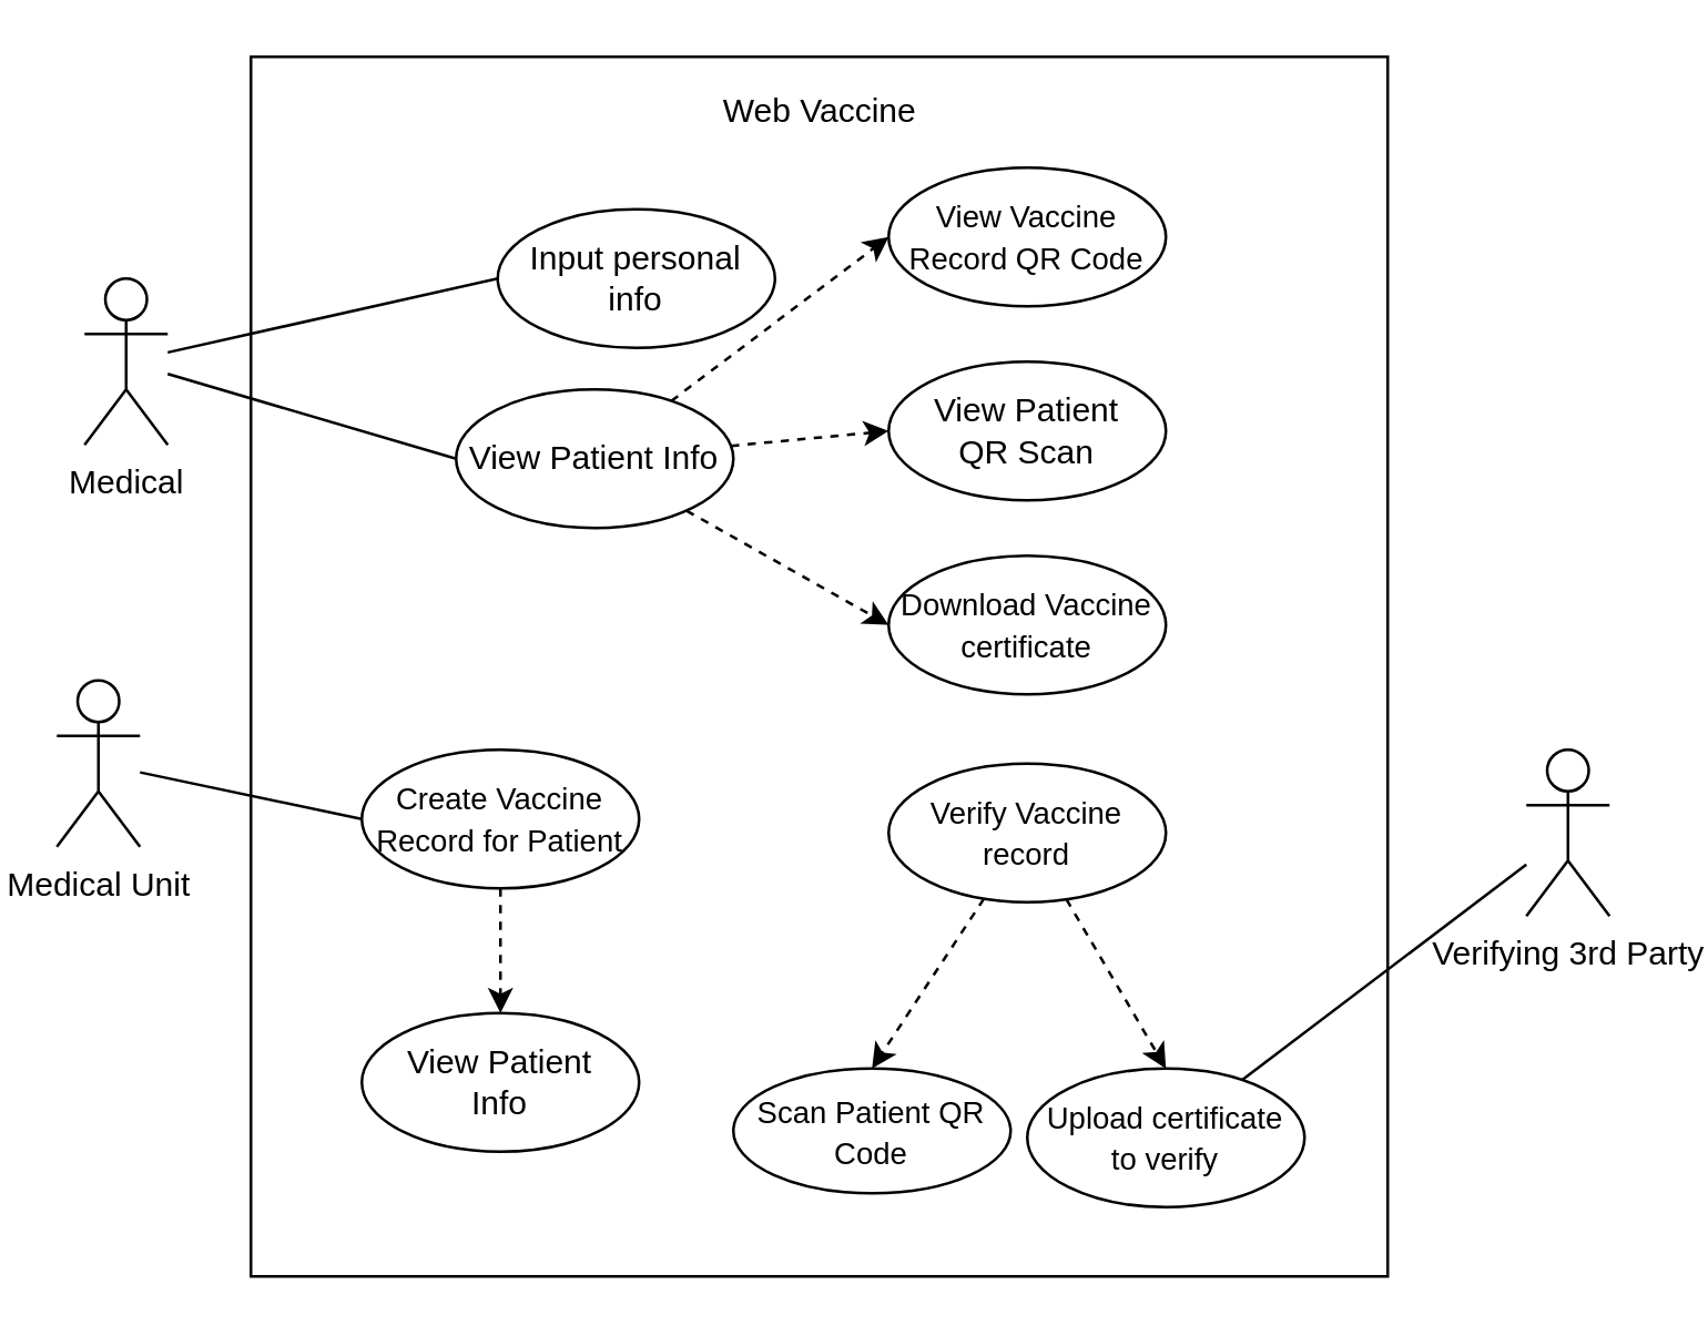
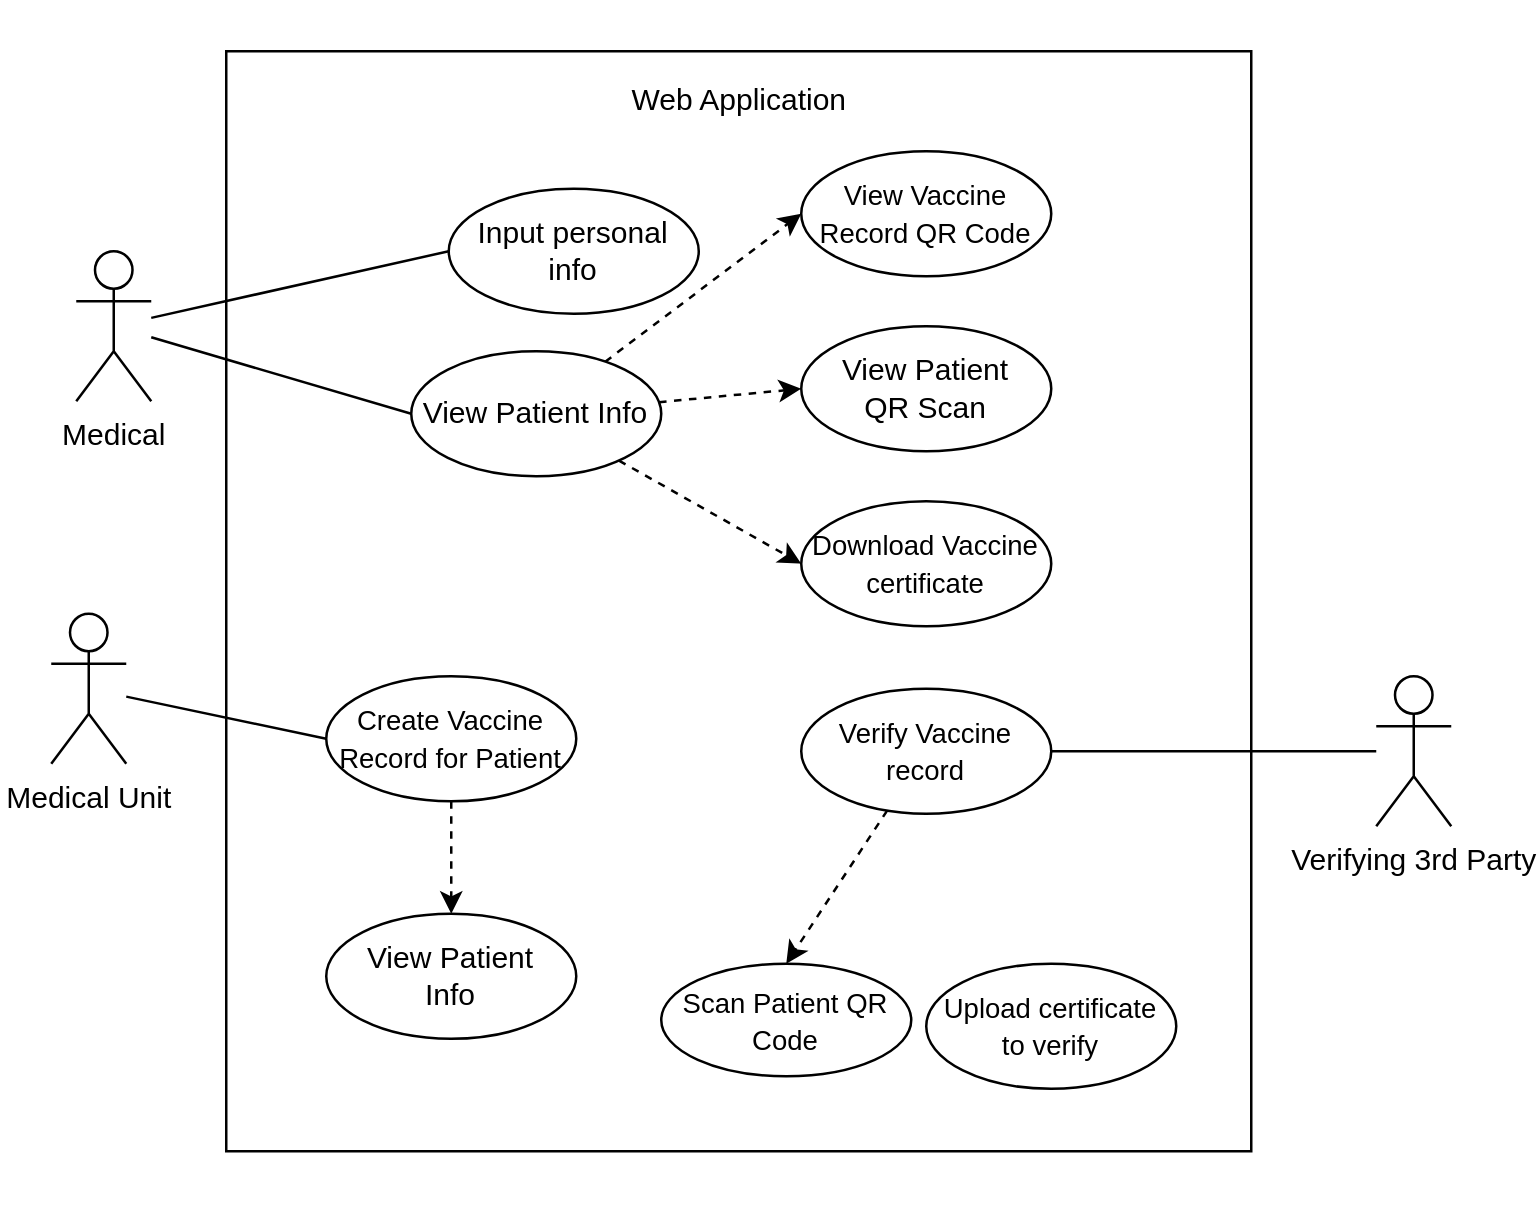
  <mxCell id="0" />
  <mxCell id="1" parent="0" />
  <mxCell id="2" value="" style="rounded=0;whiteSpace=wrap;html=1;" vertex="1" parent="1"><mxGeometry x="90" y="20" width="410" height="440" as="geometry" /></mxCell>
- <mxCell id="3" value="Web Vaccine" style="text;html=1;align=center;verticalAlign=middle;resizable=0;points=[];autosize=1;strokeColor=none;fillColor=none;" vertex="1" parent="1"><mxGeometry x="245" y="30" width="100" height="20" as="geometry" /></mxCell>
+ <mxCell id="3" value="Web Application" style="text;html=1;align=center;verticalAlign=middle;resizable=0;points=[];autosize=1;strokeColor=none;fillColor=none;" vertex="1" parent="1"><mxGeometry x="245" y="30" width="100" height="20" as="geometry" /></mxCell>
  <mxCell id="4" style="edgeStyle=none;rounded=0;orthogonalLoop=1;jettySize=auto;html=1;entryX=0;entryY=0.5;entryDx=0;entryDy=0;fontSize=11;endArrow=none;endFill=0;" edge="1" parent="1" source="6" target="14"><mxGeometry relative="1" as="geometry" /></mxCell>
  <mxCell id="5" style="edgeStyle=none;rounded=0;orthogonalLoop=1;jettySize=auto;html=1;entryX=0;entryY=0.5;entryDx=0;entryDy=0;fontSize=11;endArrow=none;endFill=0;" edge="1" parent="1" source="6" target="27"><mxGeometry relative="1" as="geometry" /></mxCell>
  <mxCell id="6" value="Medical" style="shape=umlActor;verticalLabelPosition=bottom;verticalAlign=top;html=1;outlineConnect=0;" vertex="1" parent="1"><mxGeometry x="30" y="100" width="30" height="60" as="geometry" /></mxCell>
  <mxCell id="7" style="rounded=0;orthogonalLoop=1;jettySize=auto;html=1;entryX=0;entryY=0.5;entryDx=0;entryDy=0;fontSize=11;endArrow=none;endFill=0;" edge="1" parent="1" source="8" target="13"><mxGeometry relative="1" as="geometry" /></mxCell>
  <mxCell id="8" value="Medical Unit" style="shape=umlActor;verticalLabelPosition=bottom;verticalAlign=top;html=1;outlineConnect=0;" vertex="1" parent="1"><mxGeometry x="20" y="245" width="30" height="60" as="geometry" /></mxCell>
- <mxCell id="9" style="edgeStyle=none;rounded=0;orthogonalLoop=1;jettySize=auto;html=1;fontSize=11;endArrow=none;endFill=0;" edge="1" parent="1" source="10" target="18"><mxGeometry relative="1" as="geometry" /></mxCell>
+ <mxCell id="9" style="edgeStyle=none;rounded=0;orthogonalLoop=1;jettySize=auto;html=1;fontSize=11;endArrow=none;endFill=0;" edge="1" parent="1" source="10" target="21"><mxGeometry relative="1" as="geometry" /></mxCell>
  <mxCell id="10" value="Verifying 3rd Party" style="shape=umlActor;verticalLabelPosition=bottom;verticalAlign=top;html=1;outlineConnect=0;" vertex="1" parent="1"><mxGeometry x="550" y="270" width="30" height="60" as="geometry" /></mxCell>
  <mxCell id="11" value="View Patient&lt;br&gt;Info" style="ellipse;whiteSpace=wrap;html=1;" vertex="1" parent="1"><mxGeometry x="130" y="365" width="100" height="50" as="geometry" /></mxCell>
  <mxCell id="12" value="" style="edgeStyle=none;rounded=0;orthogonalLoop=1;jettySize=auto;html=1;fontSize=11;endArrow=classic;endFill=1;dashed=1;" edge="1" parent="1" source="13" target="11"><mxGeometry relative="1" as="geometry"><Array as="points"><mxPoint x="180" y="345" /></Array></mxGeometry></mxCell>
  <mxCell id="13" value="&lt;font style=&quot;font-size: 11px&quot;&gt;Create Vaccine Record for Patient&lt;/font&gt;" style="ellipse;whiteSpace=wrap;html=1;" vertex="1" parent="1"><mxGeometry x="130" y="270" width="100" height="50" as="geometry" /></mxCell>
  <mxCell id="14" value="Input personal info" style="ellipse;whiteSpace=wrap;html=1;" vertex="1" parent="1"><mxGeometry x="179" y="75" width="100" height="50" as="geometry" /></mxCell>
  <mxCell id="15" value="View Patient&lt;br&gt;QR Scan" style="ellipse;whiteSpace=wrap;html=1;" vertex="1" parent="1"><mxGeometry x="320" y="130" width="100" height="50" as="geometry" /></mxCell>
  <mxCell id="16" value="&lt;font style=&quot;font-size: 11px&quot;&gt;View Vaccine Record QR Code&lt;/font&gt;" style="ellipse;whiteSpace=wrap;html=1;" vertex="1" parent="1"><mxGeometry x="320" y="60" width="100" height="50" as="geometry" /></mxCell>
  <mxCell id="17" value="&lt;font style=&quot;font-size: 11px&quot;&gt;Download Vaccine&lt;br&gt;certificate&lt;br&gt;&lt;/font&gt;" style="ellipse;whiteSpace=wrap;html=1;" vertex="1" parent="1"><mxGeometry x="320" y="200" width="100" height="50" as="geometry" /></mxCell>
  <mxCell id="18" value="&lt;font style=&quot;font-size: 11px&quot;&gt;Upload certificate&lt;br&gt;to verify&lt;br&gt;&lt;/font&gt;" style="ellipse;whiteSpace=wrap;html=1;" vertex="1" parent="1"><mxGeometry x="370" y="385" width="100" height="50" as="geometry" /></mxCell>
- <mxCell id="19" style="edgeStyle=none;rounded=0;orthogonalLoop=1;jettySize=auto;html=1;entryX=0.5;entryY=0;entryDx=0;entryDy=0;dashed=1;fontSize=11;endArrow=classic;endFill=1;" edge="1" parent="1" source="21" target="18"><mxGeometry relative="1" as="geometry" /></mxCell>
  <mxCell id="20" style="edgeStyle=none;rounded=0;orthogonalLoop=1;jettySize=auto;html=1;entryX=0.5;entryY=0;entryDx=0;entryDy=0;dashed=1;fontSize=11;endArrow=classic;endFill=1;" edge="1" parent="1" source="21" target="23"><mxGeometry relative="1" as="geometry" /></mxCell>
  <mxCell id="21" value="&lt;font style=&quot;font-size: 11px&quot;&gt;Verify Vaccine record&lt;br&gt;&lt;/font&gt;" style="ellipse;whiteSpace=wrap;html=1;" vertex="1" parent="1"><mxGeometry x="320" y="275" width="100" height="50" as="geometry" /></mxCell>
  <mxCell id="22" style="edgeStyle=orthogonalEdgeStyle;rounded=0;orthogonalLoop=1;jettySize=auto;html=1;exitX=0.5;exitY=1;exitDx=0;exitDy=0;fontSize=11;" edge="1" parent="1" source="21" target="21"><mxGeometry relative="1" as="geometry" /></mxCell>
  <mxCell id="23" value="&lt;font style=&quot;font-size: 11px&quot;&gt;Scan Patient QR Code&lt;br&gt;&lt;/font&gt;" style="ellipse;whiteSpace=wrap;html=1;" vertex="1" parent="1"><mxGeometry x="264" y="385" width="100" height="45" as="geometry" /></mxCell>
  <mxCell id="24" style="edgeStyle=none;rounded=0;orthogonalLoop=1;jettySize=auto;html=1;entryX=0;entryY=0.5;entryDx=0;entryDy=0;dashed=1;fontSize=11;endArrow=classic;endFill=1;" edge="1" parent="1" source="27" target="16"><mxGeometry relative="1" as="geometry" /></mxCell>
  <mxCell id="25" style="edgeStyle=none;rounded=0;orthogonalLoop=1;jettySize=auto;html=1;entryX=0;entryY=0.5;entryDx=0;entryDy=0;dashed=1;fontSize=11;endArrow=classic;endFill=1;" edge="1" parent="1" source="27" target="15"><mxGeometry relative="1" as="geometry" /></mxCell>
  <mxCell id="26" style="edgeStyle=none;rounded=0;orthogonalLoop=1;jettySize=auto;html=1;entryX=0;entryY=0.5;entryDx=0;entryDy=0;dashed=1;fontSize=11;endArrow=classic;endFill=1;" edge="1" parent="1" source="27" target="17"><mxGeometry relative="1" as="geometry" /></mxCell>
  <mxCell id="27" value="View Patient Info" style="ellipse;whiteSpace=wrap;html=1;" vertex="1" parent="1"><mxGeometry x="164" y="140" width="100" height="50" as="geometry" /></mxCell>
